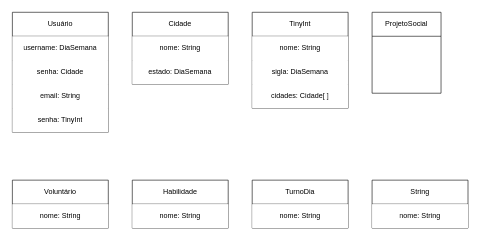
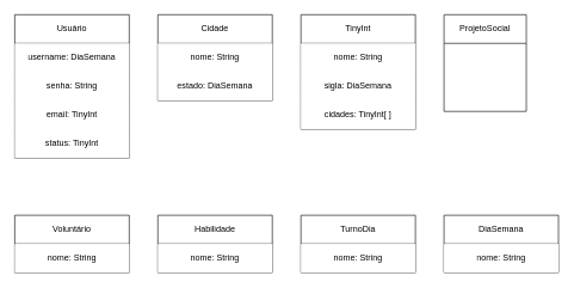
  <mxCell id="0" />
  <mxCell id="1" parent="0" />
  <mxCell id="2" value="Voluntário" style="swimlane;fontStyle=0;childLayout=stackLayout;horizontal=1;startSize=40;fillColor=none;horizontalStack=0;resizeParent=1;resizeParentMax=0;resizeLast=0;collapsible=1;marginBottom=0;whiteSpace=wrap;html=1;" vertex="1" parent="1"><mxGeometry x="20" y="300" width="160" height="80" as="geometry" /></mxCell>
  <mxCell id="3" value="&lt;div style=&quot;&quot;&gt;&lt;span style=&quot;background-color: initial;&quot;&gt;nome: String&lt;/span&gt;&lt;/div&gt;" style="text;strokeColor=none;fillColor=default;align=center;verticalAlign=middle;spacingLeft=4;spacingRight=4;overflow=hidden;rotatable=0;points=[[0,0.5],[1,0.5]];portConstraint=eastwest;whiteSpace=wrap;html=1;perimeterSpacing=1;fillStyle=auto;gradientColor=none;" vertex="1" parent="2"><mxGeometry y="40" width="160" height="40" as="geometry" /></mxCell>
  <mxCell id="4" value="Usuário" style="swimlane;fontStyle=0;childLayout=stackLayout;horizontal=1;startSize=40;fillColor=default;horizontalStack=0;resizeParent=1;resizeParentMax=0;resizeLast=0;collapsible=1;marginBottom=0;whiteSpace=wrap;html=1;gradientColor=none;perimeterSpacing=1;" vertex="1" parent="1"><mxGeometry x="20" width="160" height="200" as="geometry" y="20" /></mxCell>
  <mxCell id="5" value="&lt;div style=&quot;&quot;&gt;&lt;span style=&quot;background-color: initial;&quot;&gt;username: DiaSemana&lt;/span&gt;&lt;/div&gt;" style="text;strokeColor=none;fillColor=default;align=center;verticalAlign=middle;spacingLeft=4;spacingRight=4;overflow=hidden;rotatable=0;points=[[0,0.5],[1,0.5]];portConstraint=eastwest;whiteSpace=wrap;html=1;perimeterSpacing=1;fillStyle=auto;gradientColor=none;" vertex="1" parent="4"><mxGeometry y="40" width="160" height="40" as="geometry" /></mxCell>
- <mxCell id="6" value="&lt;div style=&quot;&quot;&gt;senha: Cidade&lt;/div&gt;" style="text;strokeColor=none;fillColor=default;align=center;verticalAlign=middle;spacingLeft=4;spacingRight=4;overflow=hidden;rotatable=0;points=[[0,0.5],[1,0.5]];portConstraint=eastwest;whiteSpace=wrap;html=1;perimeterSpacing=1;" vertex="1" parent="4"><mxGeometry y="80" width="160" height="40" as="geometry" /></mxCell>
- <mxCell id="7" value="&lt;div style=&quot;&quot;&gt;email: String&lt;/div&gt;" style="text;strokeColor=none;fillColor=default;align=center;verticalAlign=middle;spacingLeft=4;spacingRight=4;overflow=hidden;rotatable=0;points=[[0,0.5],[1,0.5]];portConstraint=eastwest;whiteSpace=wrap;html=1;" vertex="1" parent="4"><mxGeometry y="120" width="160" height="40" as="geometry" /></mxCell>
- <mxCell id="8" value="&lt;div style=&quot;&quot;&gt;senha: TinyInt&lt;/div&gt;" style="text;strokeColor=none;fillColor=default;align=center;verticalAlign=middle;spacingLeft=4;spacingRight=4;overflow=hidden;rotatable=0;points=[[0,0.5],[1,0.5]];portConstraint=eastwest;whiteSpace=wrap;html=1;" vertex="1" parent="4"><mxGeometry y="160" width="160" height="40" as="geometry" /></mxCell>
+ <mxCell id="6" value="&lt;div style=&quot;&quot;&gt;senha: String&lt;/div&gt;" style="text;strokeColor=none;fillColor=default;align=center;verticalAlign=middle;spacingLeft=4;spacingRight=4;overflow=hidden;rotatable=0;points=[[0,0.5],[1,0.5]];portConstraint=eastwest;whiteSpace=wrap;html=1;perimeterSpacing=1;" vertex="1" parent="4"><mxGeometry y="80" width="160" height="40" as="geometry" /></mxCell>
+ <mxCell id="7" value="&lt;div style=&quot;&quot;&gt;email: TinyInt&lt;/div&gt;" style="text;strokeColor=none;fillColor=default;align=center;verticalAlign=middle;spacingLeft=4;spacingRight=4;overflow=hidden;rotatable=0;points=[[0,0.5],[1,0.5]];portConstraint=eastwest;whiteSpace=wrap;html=1;" vertex="1" parent="4"><mxGeometry y="120" width="160" height="40" as="geometry" /></mxCell>
+ <mxCell id="8" value="&lt;div style=&quot;&quot;&gt;status: TinyInt&lt;/div&gt;" style="text;strokeColor=none;fillColor=default;align=center;verticalAlign=middle;spacingLeft=4;spacingRight=4;overflow=hidden;rotatable=0;points=[[0,0.5],[1,0.5]];portConstraint=eastwest;whiteSpace=wrap;html=1;" vertex="1" parent="4"><mxGeometry y="160" width="160" height="40" as="geometry" /></mxCell>
  <mxCell id="9" value="Cidade" style="swimlane;fontStyle=0;childLayout=stackLayout;horizontal=1;startSize=40;fillColor=none;horizontalStack=0;resizeParent=1;resizeParentMax=0;resizeLast=0;collapsible=1;marginBottom=0;whiteSpace=wrap;html=1;" vertex="1" parent="1"><mxGeometry x="220" width="160" height="120" as="geometry" y="20" /></mxCell>
  <mxCell id="10" value="&lt;div style=&quot;&quot;&gt;&lt;span style=&quot;background-color: initial;&quot;&gt;nome: String&lt;/span&gt;&lt;/div&gt;" style="text;strokeColor=none;fillColor=default;align=center;verticalAlign=middle;spacingLeft=4;spacingRight=4;overflow=hidden;rotatable=0;points=[[0,0.5],[1,0.5]];portConstraint=eastwest;whiteSpace=wrap;html=1;perimeterSpacing=1;fillStyle=auto;gradientColor=none;" vertex="1" parent="9"><mxGeometry y="40" width="160" height="40" as="geometry" /></mxCell>
  <mxCell id="11" value="&lt;div style=&quot;&quot;&gt;estado: DiaSemana&lt;/div&gt;" style="text;strokeColor=none;fillColor=default;align=center;verticalAlign=middle;spacingLeft=4;spacingRight=4;overflow=hidden;rotatable=0;points=[[0,0.5],[1,0.5]];portConstraint=eastwest;whiteSpace=wrap;html=1;perimeterSpacing=1;fillStyle=auto;gradientColor=none;" vertex="1" parent="9"><mxGeometry y="80" width="160" height="40" as="geometry" /></mxCell>
  <mxCell id="12" value="TinyInt" style="swimlane;fontStyle=0;childLayout=stackLayout;horizontal=1;startSize=40;fillColor=none;horizontalStack=0;resizeParent=1;resizeParentMax=0;resizeLast=0;collapsible=1;marginBottom=0;whiteSpace=wrap;html=1;" vertex="1" parent="1"><mxGeometry x="420" width="160" height="160" as="geometry" y="20" /></mxCell>
  <mxCell id="13" value="&lt;div style=&quot;&quot;&gt;&lt;span style=&quot;background-color: initial;&quot;&gt;nome: String&lt;/span&gt;&lt;/div&gt;" style="text;strokeColor=none;fillColor=default;align=center;verticalAlign=middle;spacingLeft=4;spacingRight=4;overflow=hidden;rotatable=0;points=[[0,0.5],[1,0.5]];portConstraint=eastwest;whiteSpace=wrap;html=1;perimeterSpacing=1;fillStyle=auto;gradientColor=none;" vertex="1" parent="12"><mxGeometry y="40" width="160" height="40" as="geometry" /></mxCell>
  <mxCell id="14" value="&lt;div style=&quot;&quot;&gt;&lt;span style=&quot;background-color: initial;&quot;&gt;sigla: DiaSemana&lt;/span&gt;&lt;/div&gt;" style="text;strokeColor=none;fillColor=default;align=center;verticalAlign=middle;spacingLeft=4;spacingRight=4;overflow=hidden;rotatable=0;points=[[0,0.5],[1,0.5]];portConstraint=eastwest;whiteSpace=wrap;html=1;perimeterSpacing=1;fillStyle=auto;gradientColor=none;" vertex="1" parent="12"><mxGeometry y="80" width="160" height="40" as="geometry" /></mxCell>
- <mxCell id="15" value="&lt;div style=&quot;&quot;&gt;&lt;span style=&quot;background-color: initial;&quot;&gt;cidades: Cidade[ ]&lt;/span&gt;&lt;/div&gt;" style="text;strokeColor=none;fillColor=default;align=center;verticalAlign=middle;spacingLeft=4;spacingRight=4;overflow=hidden;rotatable=0;points=[[0,0.5],[1,0.5]];portConstraint=eastwest;whiteSpace=wrap;html=1;perimeterSpacing=1;fillStyle=auto;gradientColor=none;" vertex="1" parent="12"><mxGeometry y="120" width="160" height="40" as="geometry" /></mxCell>
+ <mxCell id="15" value="&lt;div style=&quot;&quot;&gt;&lt;span style=&quot;background-color: initial;&quot;&gt;cidades: TinyInt[ ]&lt;/span&gt;&lt;/div&gt;" style="text;strokeColor=none;fillColor=default;align=center;verticalAlign=middle;spacingLeft=4;spacingRight=4;overflow=hidden;rotatable=0;points=[[0,0.5],[1,0.5]];portConstraint=eastwest;whiteSpace=wrap;html=1;perimeterSpacing=1;fillStyle=auto;gradientColor=none;" vertex="1" parent="12"><mxGeometry y="120" width="160" height="40" as="geometry" /></mxCell>
  <mxCell id="16" value="ProjetoSocial" style="swimlane;fontStyle=0;childLayout=stackLayout;horizontal=1;startSize=40;fillColor=none;horizontalStack=0;resizeParent=1;resizeParentMax=0;resizeLast=0;collapsible=1;marginBottom=0;whiteSpace=wrap;html=1;" vertex="1" parent="1"><mxGeometry x="620" y="20" width="115" height="135" as="geometry" /></mxCell>
  <mxCell id="17" value="Habilidade&lt;span style=&quot;color: rgba(0, 0, 0, 0); font-family: monospace; font-size: 0px; text-align: start; text-wrap: nowrap;&quot;&gt;%3CmxGraphModel%3E%3Croot%3E%3CmxCell%20id%3D%220%22%2F%3E%3CmxCell%20id%3D%221%22%20parent%3D%220%22%2F%3E%3CmxCell%20id%3D%222%22%20value%3D%22Volunt%C3%A1rio%22%20style%3D%22swimlane%3BfontStyle%3D0%3BchildLayout%3DstackLayout%3Bhorizontal%3D1%3BstartSize%3D40%3BfillColor%3Dnone%3BhorizontalStack%3D0%3BresizeParent%3D1%3BresizeParentMax%3D0%3BresizeLast%3D0%3Bcollapsible%3D1%3BmarginBottom%3D0%3BwhiteSpace%3Dwrap%3Bhtml%3D1%3B%22%20vertex%3D%221%22%20parent%3D%221%22%3E%3CmxGeometry%20x%3D%2240%22%20y%3D%22160%22%20width%3D%22160%22%20height%3D%2280%22%20as%3D%22geometry%22%2F%3E%3C%2FmxCell%3E%3C%2Froot%3E%3C%2FmxGraphModel%3E&lt;/span&gt;" style="swimlane;fontStyle=0;childLayout=stackLayout;horizontal=1;startSize=40;fillColor=none;horizontalStack=0;resizeParent=1;resizeParentMax=0;resizeLast=0;collapsible=1;marginBottom=0;whiteSpace=wrap;html=1;" vertex="1" parent="1"><mxGeometry x="220" y="300" width="160" height="80" as="geometry" /></mxCell>
  <mxCell id="18" value="&lt;div style=&quot;&quot;&gt;&lt;span style=&quot;background-color: initial;&quot;&gt;nome: String&lt;/span&gt;&lt;/div&gt;" style="text;strokeColor=none;fillColor=default;align=center;verticalAlign=middle;spacingLeft=4;spacingRight=4;overflow=hidden;rotatable=0;points=[[0,0.5],[1,0.5]];portConstraint=eastwest;whiteSpace=wrap;html=1;perimeterSpacing=1;fillStyle=auto;gradientColor=none;" vertex="1" parent="17"><mxGeometry y="40" width="160" height="40" as="geometry" /></mxCell>
  <mxCell id="19" value="TurnoDia&lt;span style=&quot;color: rgba(0, 0, 0, 0); font-family: monospace; font-size: 0px; text-align: start; text-wrap: nowrap;&quot;&gt;%3CmxGraphModel%3E%3Croot%3E%3CmxCell%20id%3D%220%22%2F%3E%3CmxCell%20id%3D%221%22%20parent%3D%220%22%2F%3E%3CmxCell%20id%3D%222%22%20value%3D%22Habilidade%26lt%3Bspan%20style%3D%26quot%3Bcolor%3A%20rgba(0%2C%200%2C%200%2C%200)%3B%20font-family%3A%20monospace%3B%20font-size%3A%200px%3B%20text-align%3A%20start%3B%20text-wrap%3A%20nowrap%3B%26quot%3B%26gt%3B%253CmxGraphModel%253E%253Croot%253E%253CmxCell%2520id%253D%25220%2522%252F%253E%253CmxCell%2520id%253D%25221%2522%2520parent%253D%25220%2522%252F%253E%253CmxCell%2520id%253D%25222%2522%2520value%253D%2522Volunt%25C3%25A1rio%2522%2520style%253D%2522swimlane%253BfontStyle%253D0%253BchildLayout%253DstackLayout%253Bhorizontal%253D1%253BstartSize%253D40%253BfillColor%253Dnone%253BhorizontalStack%253D0%253BresizeParent%253D1%253BresizeParentMax%253D0%253BresizeLast%253D0%253Bcollapsible%253D1%253BmarginBottom%253D0%253BwhiteSpace%253Dwrap%253Bhtml%253D1%253B%2522%2520vertex%253D%25221%2522%2520parent%253D%25221%2522%253E%253CmxGeometry%2520x%253D%252240%2522%2520y%253D%2522160%2522%2520width%253D%2522160%2522%2520height%253D%252280%2522%2520as%253D%2522geometry%2522%252F%253E%253C%252FmxCell%253E%253C%252Froot%253E%253C%252FmxGraphModel%253E%26lt%3B%2Fspan%26gt%3B%22%20style%3D%22swimlane%3BfontStyle%3D0%3BchildLayout%3DstackLayout%3Bhorizontal%3D1%3BstartSize%3D40%3BfillColor%3Dnone%3BhorizontalStack%3D0%3BresizeParent%3D1%3BresizeParentMax%3D0%3BresizeLast%3D0%3Bcollapsible%3D1%3BmarginBottom%3D0%3BwhiteSpace%3Dwrap%3Bhtml%3D1%3B%22%20vertex%3D%221%22%20parent%3D%221%22%3E%3CmxGeometry%20x%3D%22240%22%20y%3D%22160%22%20width%3D%22160%22%20height%3D%2280%22%20as%3D%22geometry%22%2F%3E%3C%2FmxCell%3E%3C%2Froot%3E%3C%2FmxGraphModel%3EDia&lt;/span&gt;" style="swimlane;fontStyle=0;childLayout=stackLayout;horizontal=1;startSize=40;fillColor=none;horizontalStack=0;resizeParent=1;resizeParentMax=0;resizeLast=0;collapsible=1;marginBottom=0;whiteSpace=wrap;html=1;" vertex="1" parent="1"><mxGeometry x="420" y="300" width="160" height="80" as="geometry" /></mxCell>
  <mxCell id="20" value="&lt;div style=&quot;&quot;&gt;&lt;span style=&quot;background-color: initial;&quot;&gt;nome: String&lt;/span&gt;&lt;/div&gt;" style="text;strokeColor=none;fillColor=default;align=center;verticalAlign=middle;spacingLeft=4;spacingRight=4;overflow=hidden;rotatable=0;points=[[0,0.5],[1,0.5]];portConstraint=eastwest;whiteSpace=wrap;html=1;perimeterSpacing=1;fillStyle=auto;gradientColor=none;" vertex="1" parent="19"><mxGeometry y="40" width="160" height="40" as="geometry" /></mxCell>
- <mxCell id="21" value="String" style="swimlane;fontStyle=0;childLayout=stackLayout;horizontal=1;startSize=40;fillColor=none;horizontalStack=0;resizeParent=1;resizeParentMax=0;resizeLast=0;collapsible=1;marginBottom=0;whiteSpace=wrap;html=1;" vertex="1" parent="1"><mxGeometry x="620" y="300" width="160" height="80" as="geometry" /></mxCell>
+ <mxCell id="21" value="DiaSemana" style="swimlane;fontStyle=0;childLayout=stackLayout;horizontal=1;startSize=40;fillColor=none;horizontalStack=0;resizeParent=1;resizeParentMax=0;resizeLast=0;collapsible=1;marginBottom=0;whiteSpace=wrap;html=1;" vertex="1" parent="1"><mxGeometry x="620" y="300" width="160" height="80" as="geometry" /></mxCell>
  <mxCell id="22" value="&lt;div style=&quot;&quot;&gt;&lt;span style=&quot;background-color: initial;&quot;&gt;nome: String&lt;/span&gt;&lt;/div&gt;" style="text;strokeColor=none;fillColor=default;align=center;verticalAlign=middle;spacingLeft=4;spacingRight=4;overflow=hidden;rotatable=0;points=[[0,0.5],[1,0.5]];portConstraint=eastwest;whiteSpace=wrap;html=1;perimeterSpacing=1;fillStyle=auto;gradientColor=none;" vertex="1" parent="21"><mxGeometry y="40" width="160" height="40" as="geometry" /></mxCell>
